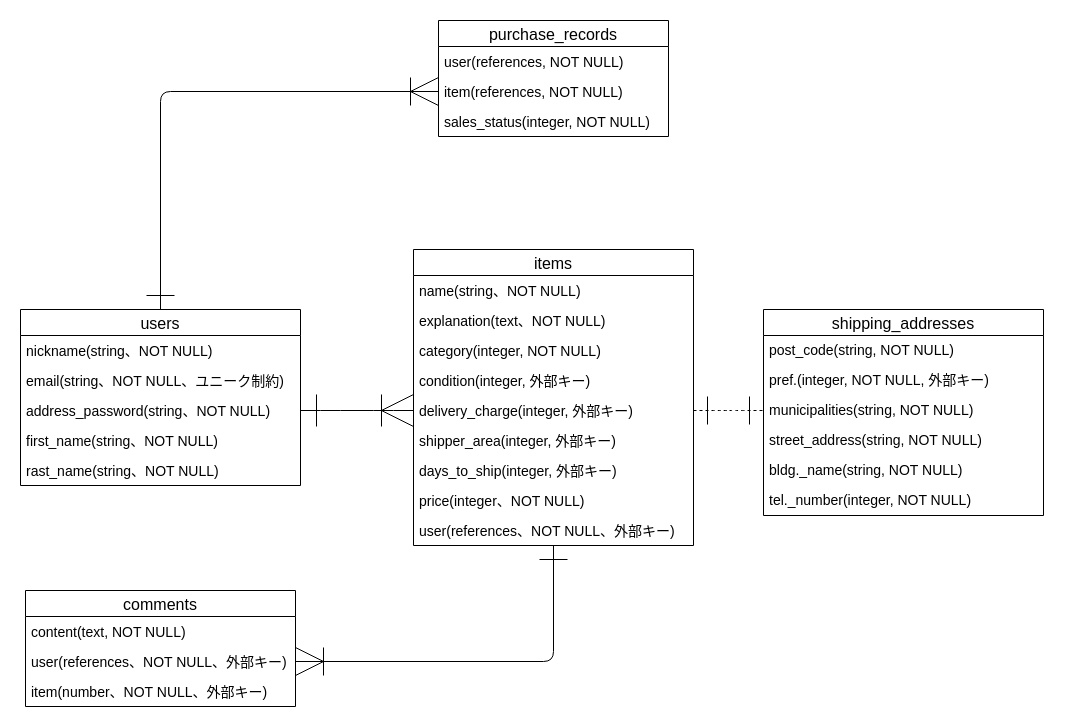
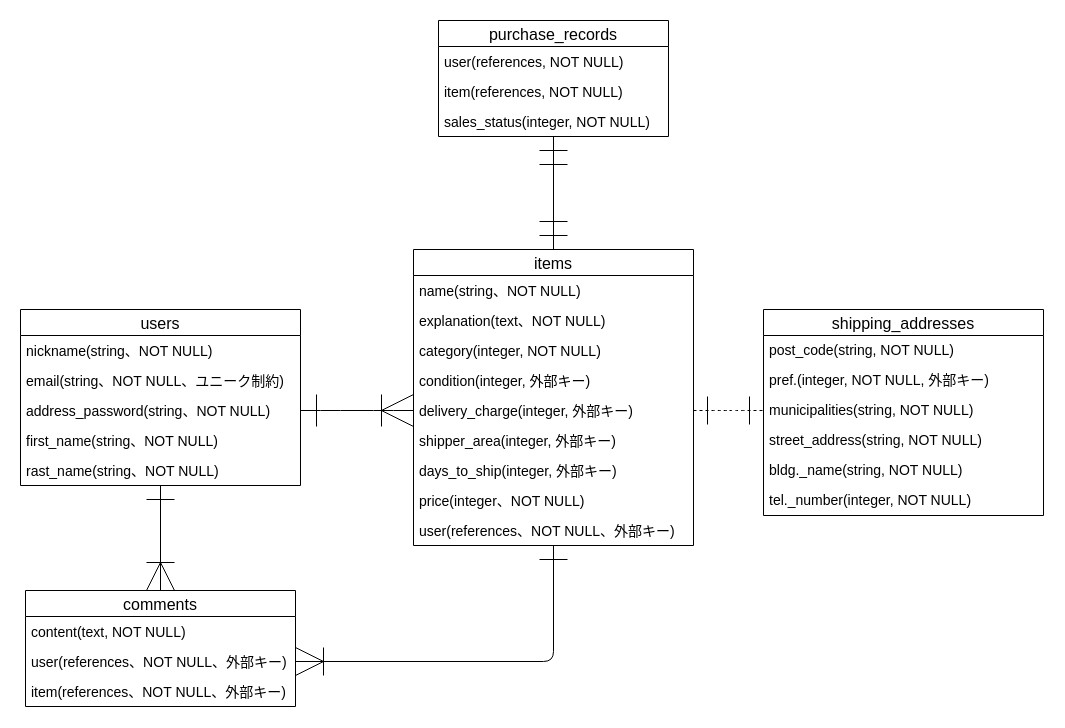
  <mxCell id="0" />
  <mxCell id="1" parent="0" />
  <mxCell id="2" value="users" style="swimlane;fontStyle=0;childLayout=stackLayout;horizontal=1;startSize=26;horizontalStack=0;resizeParent=1;resizeParentMax=0;resizeLast=0;collapsible=1;marginBottom=0;align=center;fontSize=16;verticalAlign=middle;" vertex="1" parent="1"><mxGeometry x="20" y="309" width="280" height="176" as="geometry"><mxRectangle x="40" y="80" width="70" height="30" as="alternateBounds" /></mxGeometry></mxCell>
  <mxCell id="3" value="nickname(string、NOT NULL)" style="text;strokeColor=none;fillColor=none;spacingLeft=4;spacingRight=4;overflow=hidden;rotatable=0;points=[[0,0.5],[1,0.5]];portConstraint=eastwest;fontSize=14;verticalAlign=middle;" vertex="1" parent="2"><mxGeometry y="26" width="280" height="30" as="geometry" /></mxCell>
  <mxCell id="4" value="email(string、NOT NULL、ユニーク制約)" style="text;strokeColor=none;fillColor=none;spacingLeft=4;spacingRight=4;overflow=hidden;rotatable=0;points=[[0,0.5],[1,0.5]];portConstraint=eastwest;fontSize=14;verticalAlign=middle;" vertex="1" parent="2"><mxGeometry y="56" width="280" height="30" as="geometry" /></mxCell>
  <mxCell id="5" value="address_password(string、NOT NULL)" style="text;strokeColor=none;fillColor=none;spacingLeft=4;spacingRight=4;overflow=hidden;rotatable=0;points=[[0,0.5],[1,0.5]];portConstraint=eastwest;fontSize=14;verticalAlign=middle;" vertex="1" parent="2"><mxGeometry y="86" width="280" height="30" as="geometry" /></mxCell>
  <mxCell id="6" value="first_name(string、NOT NULL)" style="text;strokeColor=none;fillColor=none;spacingLeft=4;spacingRight=4;overflow=hidden;rotatable=0;points=[[0,0.5],[1,0.5]];portConstraint=eastwest;fontSize=14;verticalAlign=middle;spacing=2;horizontal=1;spacingBottom=0;fontStyle=0" vertex="1" parent="2"><mxGeometry y="116" width="280" height="30" as="geometry" /></mxCell>
  <mxCell id="7" value="rast_name(string、NOT NULL)" style="text;strokeColor=none;fillColor=none;spacingLeft=4;spacingRight=4;overflow=hidden;rotatable=0;points=[[0,0.5],[1,0.5]];portConstraint=eastwest;fontSize=14;verticalAlign=middle;" vertex="1" parent="2"><mxGeometry y="146" width="280" height="30" as="geometry" /></mxCell>
  <mxCell id="8" value="items" style="swimlane;fontStyle=0;childLayout=stackLayout;horizontal=1;startSize=26;horizontalStack=0;resizeParent=1;resizeParentMax=0;resizeLast=0;collapsible=1;marginBottom=0;align=center;fontSize=16;" vertex="1" parent="1"><mxGeometry x="413" y="249" width="280" height="296" as="geometry" /></mxCell>
  <mxCell id="9" value="name(string、NOT NULL)" style="text;strokeColor=none;fillColor=none;spacingLeft=4;spacingRight=4;overflow=hidden;rotatable=0;points=[[0,0.5],[1,0.5]];portConstraint=eastwest;fontSize=14;verticalAlign=middle;" vertex="1" parent="8"><mxGeometry y="26" width="280" height="30" as="geometry" /></mxCell>
  <mxCell id="10" value="explanation(text、NOT NULL)" style="text;strokeColor=none;fillColor=none;spacingLeft=4;spacingRight=4;overflow=hidden;rotatable=0;points=[[0,0.5],[1,0.5]];portConstraint=eastwest;fontSize=14;verticalAlign=middle;" vertex="1" parent="8"><mxGeometry y="56" width="280" height="30" as="geometry" /></mxCell>
  <mxCell id="11" value="category(integer, NOT NULL)" style="text;strokeColor=none;fillColor=none;spacingLeft=4;spacingRight=4;overflow=hidden;rotatable=0;points=[[0,0.5],[1,0.5]];portConstraint=eastwest;fontSize=14;verticalAlign=middle;" vertex="1" parent="8"><mxGeometry y="86" width="280" height="30" as="geometry" /></mxCell>
  <mxCell id="12" value="condition(integer, 外部キー)" style="text;strokeColor=none;fillColor=none;spacingLeft=4;spacingRight=4;overflow=hidden;rotatable=0;points=[[0,0.5],[1,0.5]];portConstraint=eastwest;fontSize=14;verticalAlign=middle;" vertex="1" parent="8"><mxGeometry y="116" width="280" height="30" as="geometry" /></mxCell>
  <mxCell id="13" value="delivery_charge(integer, 外部キー)" style="text;strokeColor=none;fillColor=none;spacingLeft=4;spacingRight=4;overflow=hidden;rotatable=0;points=[[0,0.5],[1,0.5]];portConstraint=eastwest;fontSize=14;verticalAlign=middle;" vertex="1" parent="8"><mxGeometry y="146" width="280" height="30" as="geometry" /></mxCell>
  <mxCell id="14" value="shipper_area(integer, 外部キー)" style="text;strokeColor=none;fillColor=none;spacingLeft=4;spacingRight=4;overflow=hidden;rotatable=0;points=[[0,0.5],[1,0.5]];portConstraint=eastwest;fontSize=14;verticalAlign=middle;" vertex="1" parent="8"><mxGeometry y="176" width="280" height="30" as="geometry" /></mxCell>
  <mxCell id="15" value="days_to_ship(integer, 外部キー)" style="text;strokeColor=none;fillColor=none;spacingLeft=4;spacingRight=4;overflow=hidden;rotatable=0;points=[[0,0.5],[1,0.5]];portConstraint=eastwest;fontSize=14;verticalAlign=middle;" vertex="1" parent="8"><mxGeometry y="206" width="280" height="30" as="geometry" /></mxCell>
  <mxCell id="16" value="price(integer、NOT NULL)" style="text;strokeColor=none;fillColor=none;spacingLeft=4;spacingRight=4;overflow=hidden;rotatable=0;points=[[0,0.5],[1,0.5]];portConstraint=eastwest;fontSize=14;verticalAlign=middle;" vertex="1" parent="8"><mxGeometry y="236" width="280" height="30" as="geometry" /></mxCell>
  <mxCell id="17" value="user(references、NOT NULL、外部キー)" style="text;strokeColor=none;fillColor=none;spacingLeft=4;spacingRight=4;overflow=hidden;rotatable=0;points=[[0,0.5],[1,0.5]];portConstraint=eastwest;fontSize=14;verticalAlign=middle;" vertex="1" parent="8"><mxGeometry y="266" width="280" height="30" as="geometry" /></mxCell>
  <mxCell id="18" value="comments" style="swimlane;fontStyle=0;childLayout=stackLayout;horizontal=1;startSize=26;horizontalStack=0;resizeParent=1;resizeParentMax=0;resizeLast=0;collapsible=1;marginBottom=0;align=center;fontSize=16;fillColor=none;strokeColor=default;" vertex="1" parent="1"><mxGeometry x="25" y="590" width="270" height="116" as="geometry" /></mxCell>
  <mxCell id="19" value="content(text, NOT NULL)" style="text;strokeColor=none;fillColor=none;spacingLeft=4;spacingRight=4;overflow=hidden;rotatable=0;points=[[0,0.5],[1,0.5]];portConstraint=eastwest;fontSize=14;verticalAlign=middle;" vertex="1" parent="18"><mxGeometry y="26" width="270" height="30" as="geometry" /></mxCell>
  <mxCell id="20" value="user(references、NOT NULL、外部キー)" style="text;strokeColor=none;fillColor=none;spacingLeft=4;spacingRight=4;overflow=hidden;rotatable=0;points=[[0,0.5],[1,0.5]];portConstraint=eastwest;fontSize=14;verticalAlign=middle;" vertex="1" parent="18"><mxGeometry y="56" width="270" height="30" as="geometry" /></mxCell>
- <mxCell id="21" value="item(number、NOT NULL、外部キー)" style="text;strokeColor=none;fillColor=none;spacingLeft=4;spacingRight=4;overflow=hidden;rotatable=0;points=[[0,0.5],[1,0.5]];portConstraint=eastwest;fontSize=14;verticalAlign=middle;" vertex="1" parent="18"><mxGeometry y="86" width="270" height="30" as="geometry" /></mxCell>
+ <mxCell id="21" value="item(references、NOT NULL、外部キー)" style="text;strokeColor=none;fillColor=none;spacingLeft=4;spacingRight=4;overflow=hidden;rotatable=0;points=[[0,0.5],[1,0.5]];portConstraint=eastwest;fontSize=14;verticalAlign=middle;" vertex="1" parent="18"><mxGeometry y="86" width="270" height="30" as="geometry" /></mxCell>
  <mxCell id="22" value="shipping_addresses" style="swimlane;fontStyle=0;childLayout=stackLayout;horizontal=1;startSize=26;horizontalStack=0;resizeParent=1;resizeParentMax=0;resizeLast=0;collapsible=1;marginBottom=0;align=center;fontSize=16;" vertex="1" parent="1"><mxGeometry x="763" y="309" width="280" height="206" as="geometry" /></mxCell>
  <mxCell id="23" value="post_code(string, NOT NULL)" style="text;strokeColor=none;fillColor=none;spacingLeft=4;spacingRight=4;overflow=hidden;rotatable=0;points=[[0,0.5],[1,0.5]];portConstraint=eastwest;fontSize=14;" vertex="1" parent="22"><mxGeometry y="26" width="280" height="30" as="geometry" /></mxCell>
  <mxCell id="24" value="pref.(integer, NOT NULL, 外部キー)" style="text;strokeColor=none;fillColor=none;spacingLeft=4;spacingRight=4;overflow=hidden;rotatable=0;points=[[0,0.5],[1,0.5]];portConstraint=eastwest;fontSize=14;" vertex="1" parent="22"><mxGeometry y="56" width="280" height="30" as="geometry" /></mxCell>
  <mxCell id="25" value="municipalities(string, NOT NULL)" style="text;strokeColor=none;fillColor=none;spacingLeft=4;spacingRight=4;overflow=hidden;rotatable=0;points=[[0,0.5],[1,0.5]];portConstraint=eastwest;fontSize=14;" vertex="1" parent="22"><mxGeometry y="86" width="280" height="30" as="geometry" /></mxCell>
  <mxCell id="26" value="street_address(string, NOT NULL)" style="text;strokeColor=none;fillColor=none;spacingLeft=4;spacingRight=4;overflow=hidden;rotatable=0;points=[[0,0.5],[1,0.5]];portConstraint=eastwest;fontSize=14;" vertex="1" parent="22"><mxGeometry y="116" width="280" height="30" as="geometry" /></mxCell>
  <mxCell id="27" value="bldg._name(string, NOT NULL)" style="text;strokeColor=none;fillColor=none;spacingLeft=4;spacingRight=4;overflow=hidden;rotatable=0;points=[[0,0.5],[1,0.5]];portConstraint=eastwest;fontSize=14;" vertex="1" parent="22"><mxGeometry y="146" width="280" height="30" as="geometry" /></mxCell>
  <mxCell id="28" value="tel._number(integer, NOT NULL)" style="text;strokeColor=none;fillColor=none;spacingLeft=4;spacingRight=4;overflow=hidden;rotatable=0;points=[[0,0.5],[1,0.5]];portConstraint=eastwest;fontSize=14;" vertex="1" parent="22"><mxGeometry y="176" width="280" height="30" as="geometry" /></mxCell>
  <mxCell id="29" value="" style="edgeStyle=entityRelationEdgeStyle;fontSize=12;html=1;endArrow=ERoneToMany;startSize=30;sourcePerimeterSpacing=0;endSize=30;startArrow=ERone;startFill=0;entryX=0;entryY=0.5;entryDx=0;entryDy=0;exitX=1;exitY=0.5;exitDx=0;exitDy=0;" edge="1" parent="1" source="5" target="13"><mxGeometry width="100" height="100" relative="1" as="geometry"><mxPoint x="343" y="410" as="sourcePoint" /><mxPoint x="123" y="81" as="targetPoint" /></mxGeometry></mxCell>
+ <mxCell id="30" value="" style="fontSize=12;html=1;endArrow=ERoneToMany;endSize=26;startArrow=ERone;startFill=0;startSize=26;strokeColor=default;elbow=vertical;entryX=0.5;entryY=0;entryDx=0;entryDy=0;" edge="1" parent="1" source="7" target="18"><mxGeometry width="100" height="100" relative="1" as="geometry"><mxPoint x="-37" y="180" as="sourcePoint" /><mxPoint x="43" y="270" as="targetPoint" /></mxGeometry></mxCell>
  <mxCell id="31" value="" style="fontSize=12;html=1;endArrow=ERone;strokeColor=default;startSize=26;endSize=26;sourcePerimeterSpacing=0;exitX=1;exitY=0.5;exitDx=0;exitDy=0;edgeStyle=elbowEdgeStyle;elbow=vertical;startArrow=ERoneToMany;startFill=0;endFill=0;" edge="1" parent="1" source="20" target="17"><mxGeometry width="100" height="100" relative="1" as="geometry"><mxPoint x="-47" y="370" as="sourcePoint" /><mxPoint x="553" y="580" as="targetPoint" /><Array as="points"><mxPoint x="553" y="661" /></Array></mxGeometry></mxCell>
  <mxCell id="32" value="" style="edgeStyle=entityRelationEdgeStyle;fontSize=12;html=1;endArrow=ERone;endFill=1;strokeColor=default;startSize=26;endSize=26;sourcePerimeterSpacing=0;elbow=vertical;exitX=1;exitY=0.5;exitDx=0;exitDy=0;entryX=0;entryY=0.5;entryDx=0;entryDy=0;startArrow=ERone;startFill=0;dashed=1;" edge="1" parent="1" source="13" target="25"><mxGeometry width="100" height="100" relative="1" as="geometry"><mxPoint x="483" y="80" as="sourcePoint" /><mxPoint x="703" y="90" as="targetPoint" /></mxGeometry></mxCell>
  <mxCell id="33" value="purchase_records" style="swimlane;fontStyle=0;childLayout=stackLayout;horizontal=1;startSize=26;horizontalStack=0;resizeParent=1;resizeParentMax=0;resizeLast=0;collapsible=1;marginBottom=0;align=center;fontSize=16;" vertex="1" parent="1"><mxGeometry x="438" y="20" width="230" height="116" as="geometry"><mxRectangle x="965" y="40" width="170" height="30" as="alternateBounds" /></mxGeometry></mxCell>
  <mxCell id="34" value="user(references, NOT NULL)" style="text;strokeColor=none;fillColor=none;spacingLeft=4;spacingRight=4;overflow=hidden;rotatable=0;points=[[0,0.5],[1,0.5]];portConstraint=eastwest;fontSize=14;verticalAlign=middle;" vertex="1" parent="33"><mxGeometry y="26" width="230" height="30" as="geometry" /></mxCell>
  <mxCell id="35" value="item(references, NOT NULL)" style="text;strokeColor=none;fillColor=none;spacingLeft=4;spacingRight=4;overflow=hidden;rotatable=0;points=[[0,0.5],[1,0.5]];portConstraint=eastwest;fontSize=14;verticalAlign=middle;" vertex="1" parent="33"><mxGeometry y="56" width="230" height="30" as="geometry" /></mxCell>
  <mxCell id="36" value="sales_status(integer, NOT NULL)" style="text;strokeColor=none;fillColor=none;spacingLeft=4;spacingRight=4;overflow=hidden;rotatable=0;points=[[0,0.5],[1,0.5]];portConstraint=eastwest;fontSize=14;verticalAlign=middle;" vertex="1" parent="33"><mxGeometry y="86" width="230" height="30" as="geometry" /></mxCell>
- <mxCell id="38" value="" style="edgeStyle=orthogonalEdgeStyle;fontSize=12;html=1;endArrow=ERoneToMany;startArrow=ERone;strokeColor=default;startSize=26;endSize=26;sourcePerimeterSpacing=0;elbow=vertical;entryX=0;entryY=0.5;entryDx=0;entryDy=0;exitX=0.5;exitY=0;exitDx=0;exitDy=0;endFill=0;startFill=0;" edge="1" parent="1" source="2" target="35"><mxGeometry width="100" height="100" relative="1" as="geometry"><mxPoint x="53" y="230" as="sourcePoint" /><mxPoint x="223" y="50" as="targetPoint" /></mxGeometry></mxCell>
+ <mxCell id="37" value="" style="fontSize=12;html=1;endArrow=ERmandOne;startArrow=ERmandOne;strokeColor=default;startSize=26;endSize=26;sourcePerimeterSpacing=0;elbow=vertical;exitX=0.5;exitY=0;exitDx=0;exitDy=0;entryX=0.5;entryY=1;entryDx=0;entryDy=0;" edge="1" parent="1" source="8" target="33"><mxGeometry width="100" height="100" relative="1" as="geometry"><mxPoint x="488" y="220" as="sourcePoint" /><mxPoint x="523" y="0" as="targetPoint" /></mxGeometry></mxCell>
